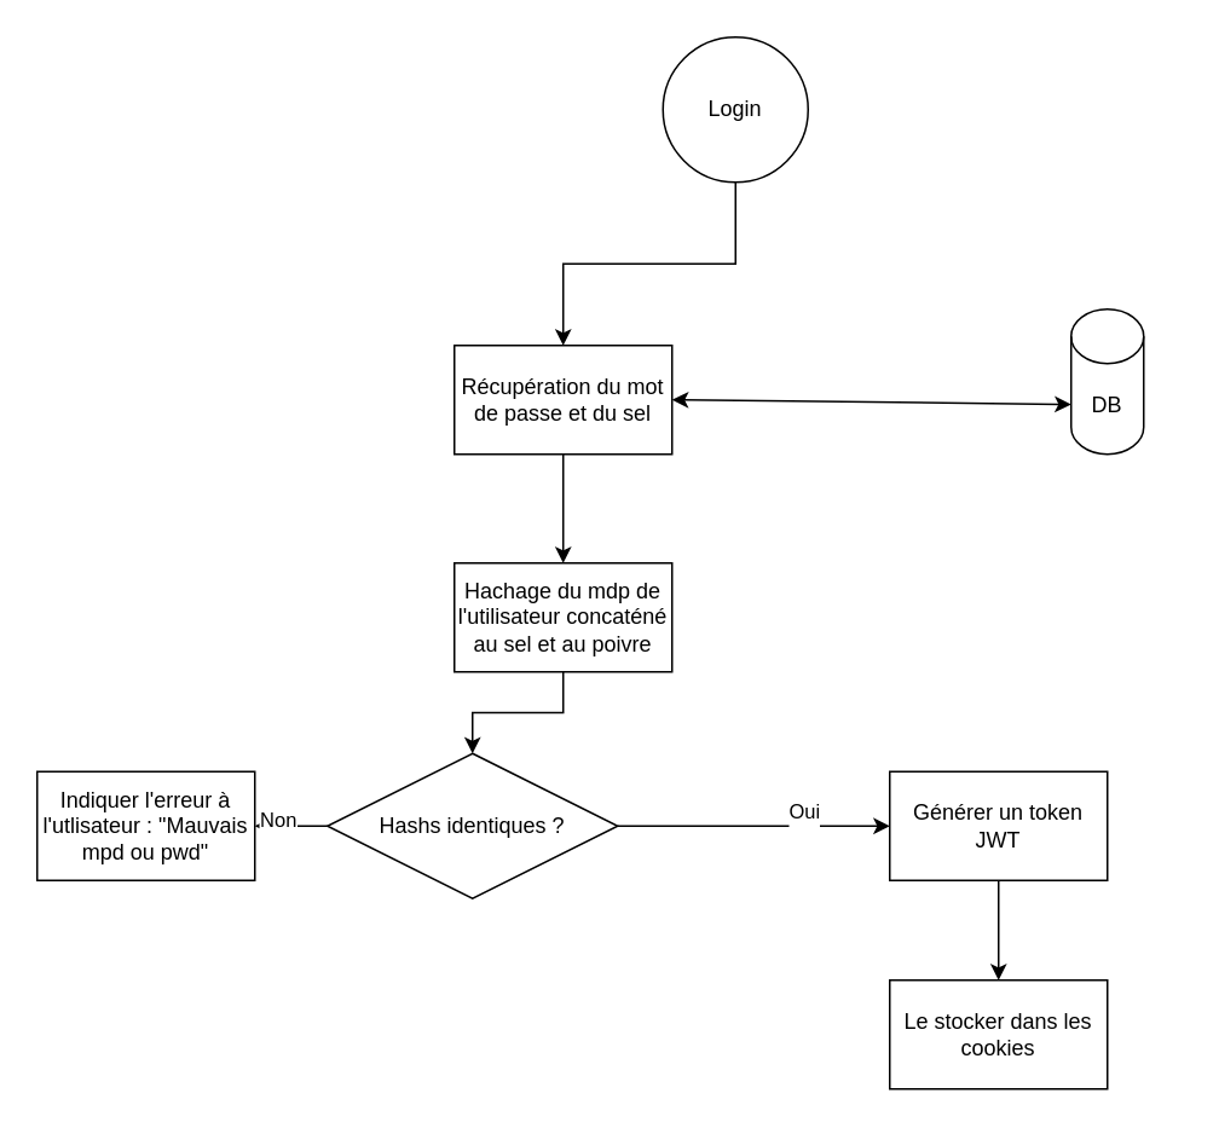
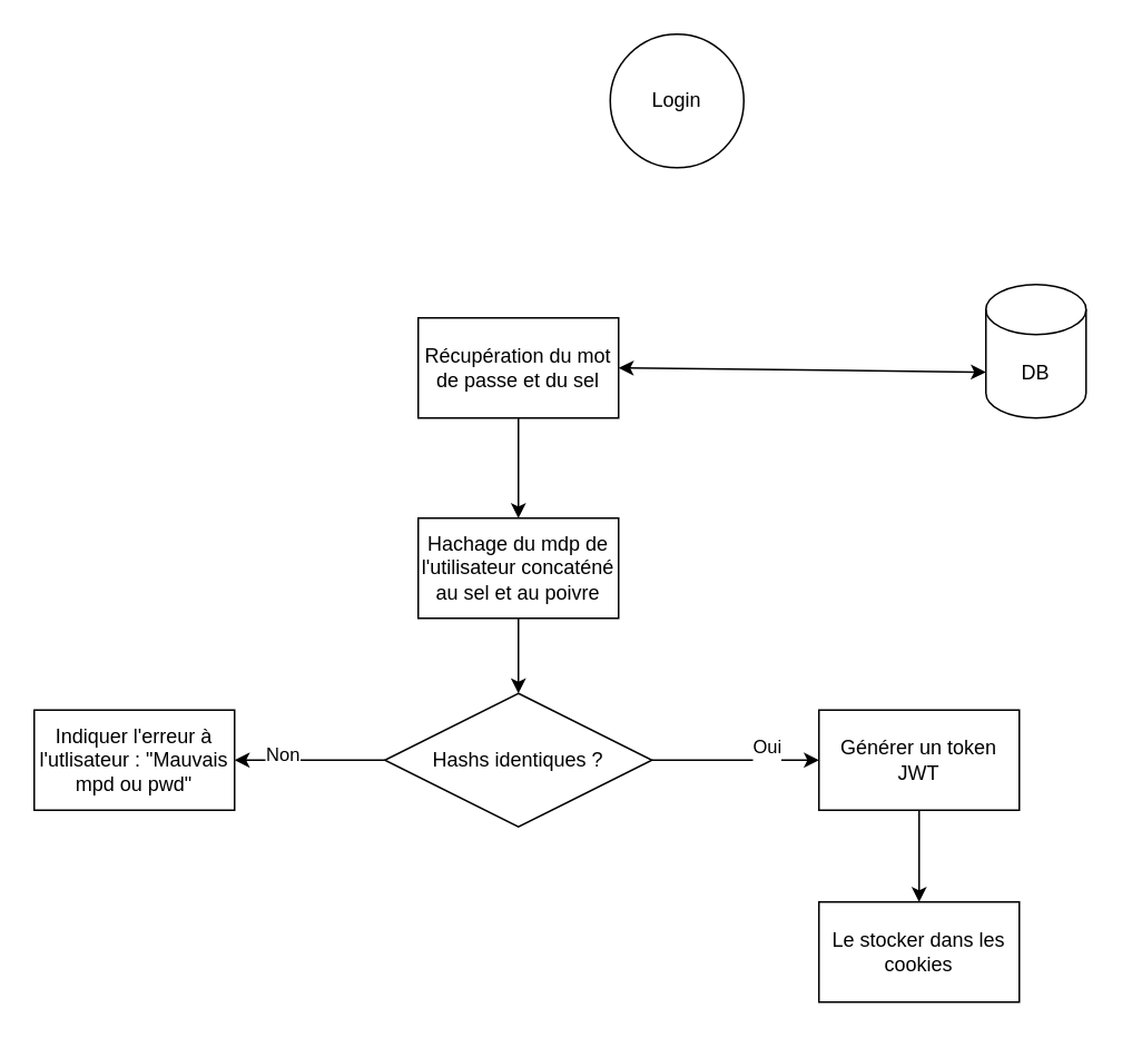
  <mxCell id="0" />
  <mxCell id="1" parent="0" />
- <mxCell id="2" style="edgeStyle=orthogonalEdgeStyle;rounded=0;orthogonalLoop=1;jettySize=auto;html=1;" parent="1" source="3" target="6" edge="1"><mxGeometry relative="1" as="geometry" /></mxCell>
  <mxCell id="3" value="Login" style="ellipse;whiteSpace=wrap;html=1;aspect=fixed;" parent="1" vertex="1"><mxGeometry x="365" y="20" width="80" height="80" as="geometry" /></mxCell>
- <mxCell id="4" value="DB" style="shape=cylinder3;whiteSpace=wrap;html=1;boundedLbl=1;backgroundOutline=1;size=15;" parent="1" vertex="1"><mxGeometry x="590" y="170" width="40" height="80" as="geometry" /></mxCell>
+ <mxCell id="4" value="DB" style="shape=cylinder3;whiteSpace=wrap;html=1;boundedLbl=1;backgroundOutline=1;size=15;" parent="1" vertex="1"><mxGeometry x="590" y="170" width="60" height="80" as="geometry" /></mxCell>
  <mxCell id="5" value="" style="edgeStyle=orthogonalEdgeStyle;rounded=0;orthogonalLoop=1;jettySize=auto;html=1;" edge="1" parent="1" source="6" target="8"><mxGeometry relative="1" as="geometry" /></mxCell>
  <mxCell id="6" value="Récupération du mot de passe et du sel" style="rounded=0;whiteSpace=wrap;html=1;" parent="1" vertex="1"><mxGeometry x="250" y="190" width="120" height="60" as="geometry" /></mxCell>
  <mxCell id="7" value="" style="edgeStyle=orthogonalEdgeStyle;rounded=0;orthogonalLoop=1;jettySize=auto;html=1;" edge="1" parent="1" source="8" target="13"><mxGeometry relative="1" as="geometry" /></mxCell>
  <mxCell id="8" value="Hachage du mdp de l'utilisateur concaténé au sel et au poivre" style="rounded=0;whiteSpace=wrap;html=1;" parent="1" vertex="1"><mxGeometry x="250" y="310" width="120" height="60" as="geometry" /></mxCell>
  <mxCell id="9" value="" style="edgeStyle=orthogonalEdgeStyle;rounded=0;orthogonalLoop=1;jettySize=auto;html=1;" edge="1" parent="1" source="13" target="15"><mxGeometry relative="1" as="geometry" /></mxCell>
  <mxCell id="10" value="&lt;div&gt;Oui&lt;/div&gt;&lt;div&gt;&lt;br&gt;&lt;/div&gt;" style="edgeLabel;html=1;align=center;verticalAlign=middle;resizable=0;points=[];" vertex="1" connectable="0" parent="9"><mxGeometry x="0.36" y="2" relative="1" as="geometry"><mxPoint as="offset" /></mxGeometry></mxCell>
  <mxCell id="11" value="" style="edgeStyle=orthogonalEdgeStyle;rounded=0;orthogonalLoop=1;jettySize=auto;html=1;" edge="1" parent="1" source="13" target="16"><mxGeometry relative="1" as="geometry" /></mxCell>
  <mxCell id="12" value="&lt;div&gt;Non&lt;/div&gt;&lt;div&gt;&lt;br&gt;&lt;/div&gt;" style="edgeLabel;html=1;align=center;verticalAlign=middle;resizable=0;points=[];" vertex="1" connectable="0" parent="11"><mxGeometry x="0.378" y="3" relative="1" as="geometry"><mxPoint as="offset" /></mxGeometry></mxCell>
- <mxCell id="13" value="Hashs identiques ?" style="rhombus;whiteSpace=wrap;html=1;" parent="1" vertex="1"><mxGeometry x="180" y="415" width="160" height="80" as="geometry" /></mxCell>
+ <mxCell id="13" value="Hashs identiques ?" style="rhombus;whiteSpace=wrap;html=1;" parent="1" vertex="1"><mxGeometry x="230" y="415" width="160" height="80" as="geometry" /></mxCell>
  <mxCell id="14" value="" style="edgeStyle=orthogonalEdgeStyle;rounded=0;orthogonalLoop=1;jettySize=auto;html=1;" edge="1" parent="1" source="15" target="18"><mxGeometry relative="1" as="geometry" /></mxCell>
  <mxCell id="15" value="Générer un token JWT" style="rounded=0;whiteSpace=wrap;html=1;" parent="1" vertex="1"><mxGeometry x="490" y="425" width="120" height="60" as="geometry" /></mxCell>
  <mxCell id="16" value="Indiquer l'erreur à l'utlisateur : &quot;Mauvais mpd ou pwd&quot;" style="rounded=0;whiteSpace=wrap;html=1;" parent="1" vertex="1"><mxGeometry x="20" y="425" width="120" height="60" as="geometry" /></mxCell>
  <mxCell id="17" value="" style="endArrow=classic;startArrow=classic;html=1;rounded=0;entryX=0;entryY=0;entryDx=0;entryDy=52.5;entryPerimeter=0;exitX=1;exitY=0.5;exitDx=0;exitDy=0;" edge="1" parent="1" source="6" target="4"><mxGeometry width="50" height="50" relative="1" as="geometry"><mxPoint x="300" y="330" as="sourcePoint" /><mxPoint x="350" y="280" as="targetPoint" /></mxGeometry></mxCell>
  <mxCell id="18" value="Le stocker dans les cookies" style="rounded=0;whiteSpace=wrap;html=1;" vertex="1" parent="1"><mxGeometry x="490" y="540" width="120" height="60" as="geometry" /></mxCell>
